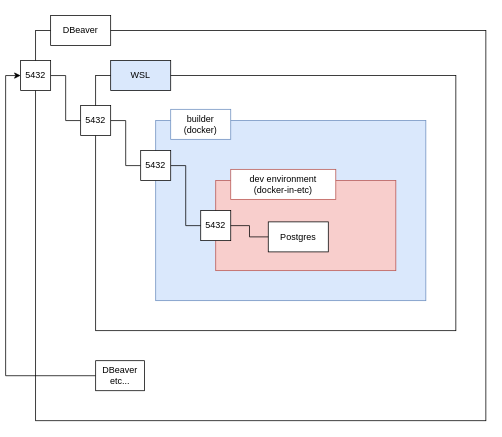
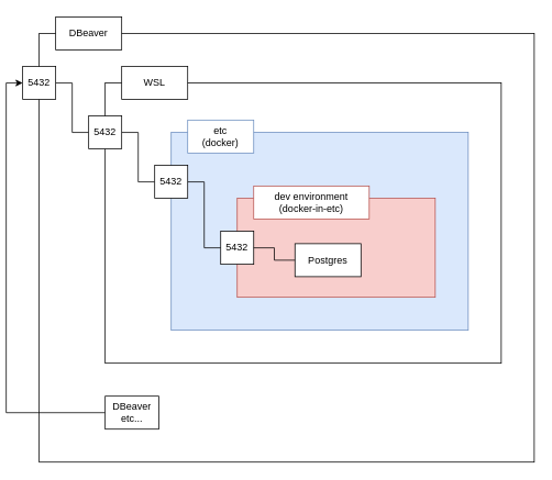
  <mxCell id="0" />
  <mxCell id="1" parent="0" />
  <mxCell id="2" value="" style="rounded=0;whiteSpace=wrap;html=1;" vertex="1" parent="1"><mxGeometry x="40" y="40" width="600" height="520" as="geometry" /></mxCell>
  <mxCell id="3" value="DBeaver" style="rounded=0;whiteSpace=wrap;html=1;" vertex="1" parent="1"><mxGeometry x="60" y="20" width="80" height="40" as="geometry" /></mxCell>
  <mxCell id="4" value="" style="rounded=0;whiteSpace=wrap;html=1;" vertex="1" parent="1"><mxGeometry x="120" y="100" width="480" height="340" as="geometry" /></mxCell>
  <mxCell id="5" style="edgeStyle=orthogonalEdgeStyle;rounded=0;orthogonalLoop=1;jettySize=auto;html=1;exitX=1;exitY=0.5;exitDx=0;exitDy=0;entryX=0;entryY=0.5;entryDx=0;entryDy=0;endArrow=none;endFill=0;" edge="1" parent="1" source="6" target="9"><mxGeometry relative="1" as="geometry" /></mxCell>
  <mxCell id="6" value="5432" style="rounded=0;whiteSpace=wrap;html=1;" vertex="1" parent="1"><mxGeometry x="20" y="80" width="40" height="40" as="geometry" /></mxCell>
- <mxCell id="7" value="WSL" style="rounded=0;whiteSpace=wrap;html=1;fillColor=#dae8fc;" vertex="1" parent="1"><mxGeometry x="140" y="80" width="80" height="40" as="geometry" /></mxCell>
+ <mxCell id="7" value="WSL" style="rounded=0;whiteSpace=wrap;html=1;" vertex="1" parent="1"><mxGeometry x="140" y="80" width="80" height="40" as="geometry" /></mxCell>
  <mxCell id="8" style="edgeStyle=orthogonalEdgeStyle;rounded=0;orthogonalLoop=1;jettySize=auto;html=1;exitX=1;exitY=0.5;exitDx=0;exitDy=0;entryX=0;entryY=0.5;entryDx=0;entryDy=0;endArrow=none;endFill=0;" edge="1" parent="1" source="9" target="18"><mxGeometry relative="1" as="geometry" /></mxCell>
  <mxCell id="9" value="5432" style="rounded=0;whiteSpace=wrap;html=1;" vertex="1" parent="1"><mxGeometry x="100" y="140" width="40" height="40" as="geometry" /></mxCell>
  <mxCell id="10" value="" style="rounded=0;whiteSpace=wrap;html=1;dropTarget=1;container=1;collapsible=0;recursiveResize=0;fillColor=#dae8fc;strokeColor=#6c8ebf;" vertex="1" parent="1"><mxGeometry x="200" y="160" width="360" height="240" as="geometry" /></mxCell>
- <mxCell id="11" value="builder&lt;br&gt;(docker)" style="rounded=0;whiteSpace=wrap;html=1;fillColor=default;strokeColor=#6c8ebf;" vertex="1" parent="10"><mxGeometry x="20" y="-15" width="80" height="40" as="geometry" /></mxCell>
+ <mxCell id="11" value="etc&lt;br&gt;(docker)" style="rounded=0;whiteSpace=wrap;html=1;fillColor=default;strokeColor=#6c8ebf;" vertex="1" parent="10"><mxGeometry x="20" y="-15" width="80" height="40" as="geometry" /></mxCell>
  <mxCell id="12" value="" style="rounded=0;whiteSpace=wrap;html=1;container=1;dropTarget=1;collapsible=0;recursiveResize=0;fillColor=#f8cecc;strokeColor=#b85450;" vertex="1" parent="10"><mxGeometry x="80" y="80" width="240" height="120" as="geometry" /></mxCell>
  <mxCell id="13" value="5432" style="rounded=0;whiteSpace=wrap;html=1;" vertex="1" parent="12"><mxGeometry x="-20" y="40" width="40" height="40" as="geometry" /></mxCell>
  <mxCell id="14" value="dev environment&lt;br&gt;(docker-in-etc)" style="rounded=0;whiteSpace=wrap;html=1;fillColor=default;strokeColor=#b85450;" vertex="1" parent="12"><mxGeometry x="20" y="-15" width="140" height="40" as="geometry" /></mxCell>
  <mxCell id="15" value="Postgres" style="rounded=0;whiteSpace=wrap;html=1;" vertex="1" parent="12"><mxGeometry x="70" y="55" width="80" height="40" as="geometry" /></mxCell>
  <mxCell id="16" style="edgeStyle=orthogonalEdgeStyle;rounded=0;orthogonalLoop=1;jettySize=auto;html=1;exitX=1;exitY=0.5;exitDx=0;exitDy=0;entryX=0;entryY=0.5;entryDx=0;entryDy=0;endArrow=none;endFill=0;" edge="1" parent="12" source="13" target="15"><mxGeometry relative="1" as="geometry" /></mxCell>
  <mxCell id="17" style="edgeStyle=orthogonalEdgeStyle;rounded=0;orthogonalLoop=1;jettySize=auto;html=1;exitX=1;exitY=0.5;exitDx=0;exitDy=0;entryX=0;entryY=0.5;entryDx=0;entryDy=0;endArrow=none;endFill=0;" edge="1" parent="1" source="18" target="13"><mxGeometry relative="1" as="geometry" /></mxCell>
  <mxCell id="18" value="5432" style="rounded=0;whiteSpace=wrap;html=1;" vertex="1" parent="1"><mxGeometry x="180" y="200" width="40" height="40" as="geometry" /></mxCell>
  <mxCell id="19" style="edgeStyle=orthogonalEdgeStyle;rounded=0;orthogonalLoop=1;jettySize=auto;html=1;exitX=0;exitY=0.5;exitDx=0;exitDy=0;entryX=0;entryY=0.5;entryDx=0;entryDy=0;" edge="1" parent="1" source="20" target="6"><mxGeometry relative="1" as="geometry" /></mxCell>
  <mxCell id="20" value="DBeaver&lt;br&gt;etc..." style="rounded=0;whiteSpace=wrap;html=1;" vertex="1" parent="1"><mxGeometry x="120" y="480" width="65" height="40" as="geometry" /></mxCell>
